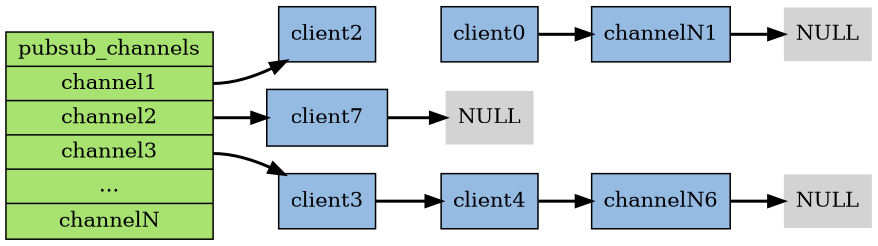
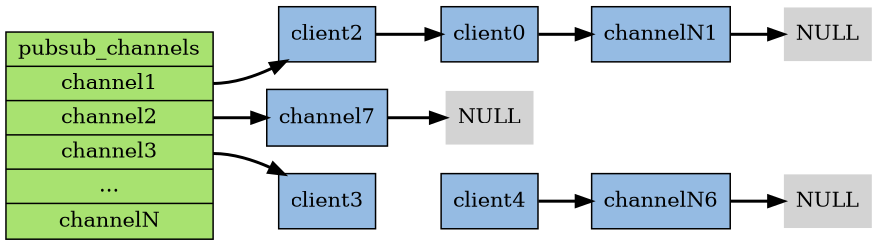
  digraph {
    rankdir=LR
    node [fillcolor="#95BBE3" shape=record style=filled]
    edge [style=bold]
    n1 [fillcolor="#A8E270" label="pubsub_channels |<channel1> channel1 |<channel2> channel2 |<channel3> channel3 | ... |<channelN> channelN"]
    n2 [label=client2]
-   n3 [label=client7]
+   n3 [label=channel7]
    n4 [label=client3]
    n5 [label=client0]
    n6 [label=NULL shape=plaintext fillcolor=""]
    n7 [label=client4]
    n8 [label=channelN1]
    n9 [label=NULL shape=plaintext fillcolor=""]
    n10 [label=channelN6]
    n11 [label=NULL shape=plaintext fillcolor=""]
    n1 -> n2 [tailport=channel1]
    n1 -> n3 [tailport=channel2]
    n1 -> n4 [tailport=channel3]
+   n2 -> n5
    n3 -> n6
-   n4 -> n7
    n5 -> n8
    n7 -> n10
    n8 -> n9
    n10 -> n11
  }
